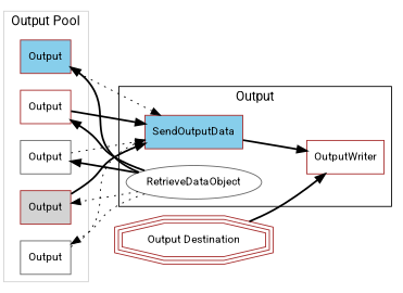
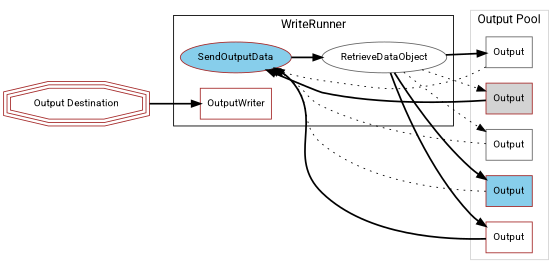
  digraph {
    fontname=Roboto
    rankdir=LR
    node [color=brown fillcolor=white fontname=Roboto fontsize=12 shape=box style=filled]
    edge [fontcolor=green fontname=Roboto style=bold]
    n1 [color=gray40 label=Output]
    n2 [fillcolor=skyblue label=Output]
    n3 [label=Output]
    n4 [color=gray40 label=Output]
    n5 [fillcolor=lightgrey label=Output]
-   n6 [fillcolor=skyblue label=SendOutputData]
+   n6 [fillcolor=skyblue label=SendOutputData shape=oval]
    n7 [color=gray40 label=RetrieveDataObject shape=oval]
    n8 [label=OutputWriter]
    n9 [label="Output Destination" shape=tripleoctagon]
    subgraph cluster_1 {
      color=lightgrey
      label="Output Pool"
      n1
      n2
      n3
      n4
      n5
    }
    subgraph cluster_2 {
-     label=Output
+     label=WriteRunner
      n6
      n7
      n8
    }
    n1 -> n6 [style=dotted]
    n2 -> n6 [style=dotted]
    n3 -> n6
    n4 -> n6 [style=dotted]
    n5 -> n6
-   n6 -> n8
+   n6 -> n7
    n7 -> n1 [style=dotted]
    n7 -> n2
    n7 -> n3
    n7 -> n4
    n7 -> n5 [style=dotted]
    n9 -> n8
  }
